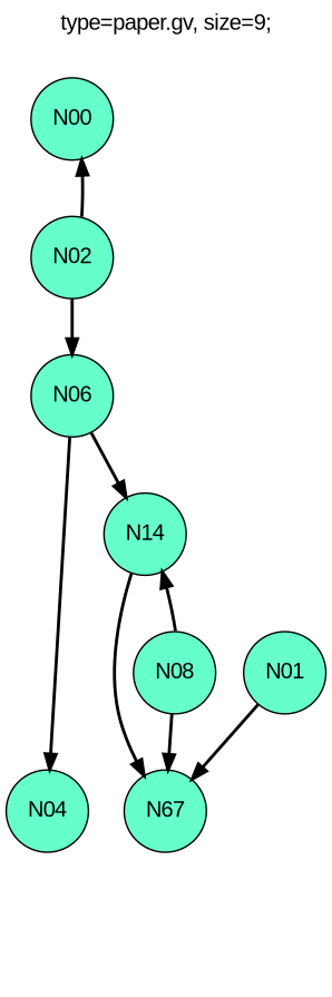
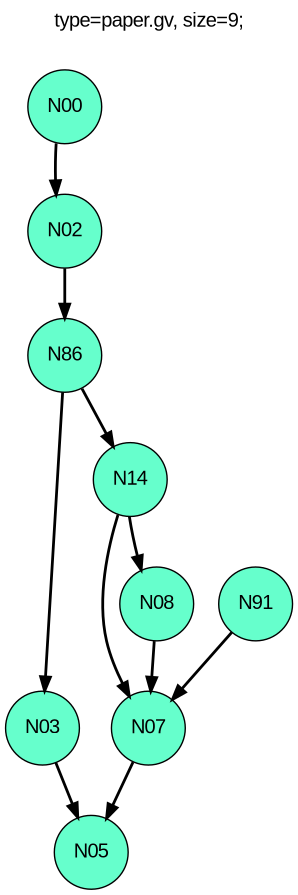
  digraph {
    fontname="Liberation Sans"
    label="type=paper.gv, size=9;"
    labelloc=t
    node [color="#000000" fillcolor="#66ffcc" fontname="Liberation Sans" shape=circle style="filled,solid"]
    edge [color="#000000" fontname="Liberation Sans" penwidth=2 style=solid]
    N00
    N02
-   N06
-   N01
-   N07 [label=N67]
-   N03 [label=N04]
+   N06 [label=N86]
+   N01 [label=N91]
+   N07
+   N05
+   N03
    n8 [label=N14]
    N08
-   N02 -> N00
+   N00 -> N02
    N02 -> N06
    N06 -> N03
    N06 -> n8
    N01 -> N07
+   N07 -> N05
+   N03 -> N05
    n8 -> N07
    N08 -> N07
-   N08 -> n8
+   n8 -> N08
  }
